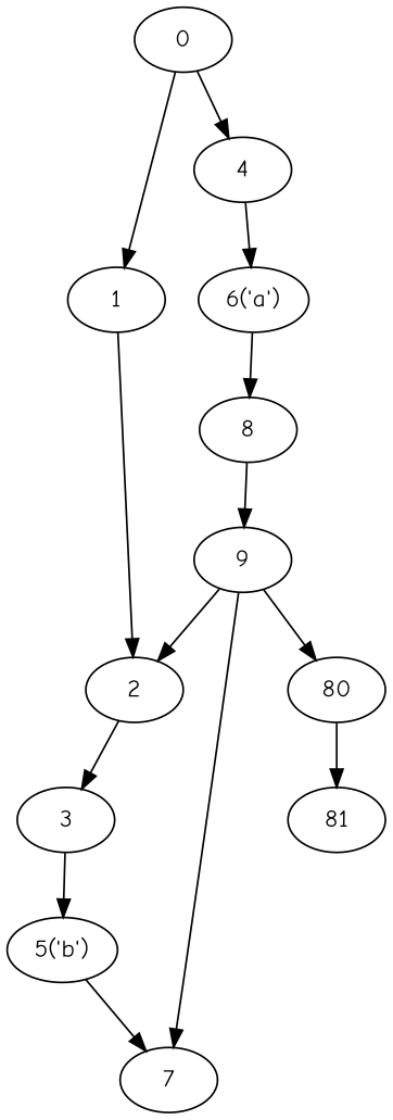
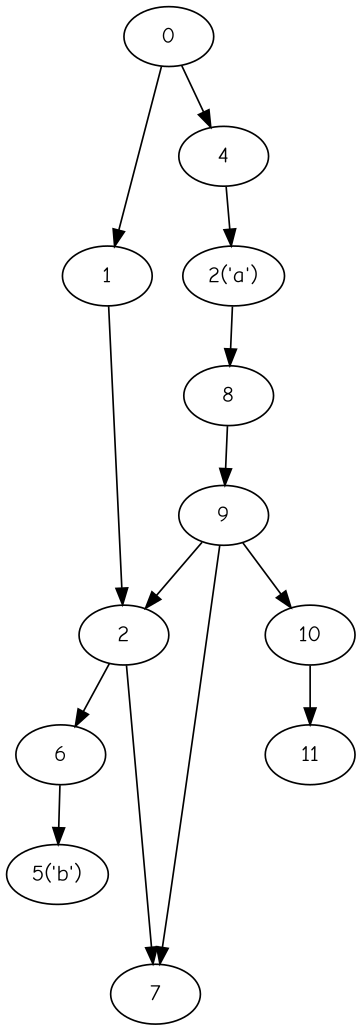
  digraph {
    fontname="Comic Neue"
    node [fontname="Comic Neue"]
    edge [fontname="Comic Neue"]
    0
    1
    4
    2
-   3
+   3 [label=6]
    n6 [label="5('b')"]
-   n7 [label="6('a')"]
+   n7 [label="2('a')"]
    7
    8
    9
-   10 [label=80]
-   11 [label=81]
+   10
+   11
    0 -> 1
    0 -> 4
    1 -> 2
    4 -> n7
    2 -> 3
    3 -> n6
-   n6 -> 7
+   2 -> 7
    n7 -> 8
    8 -> 9
    9 -> 2
    9 -> 7
    9 -> 10
    10 -> 11
  }
